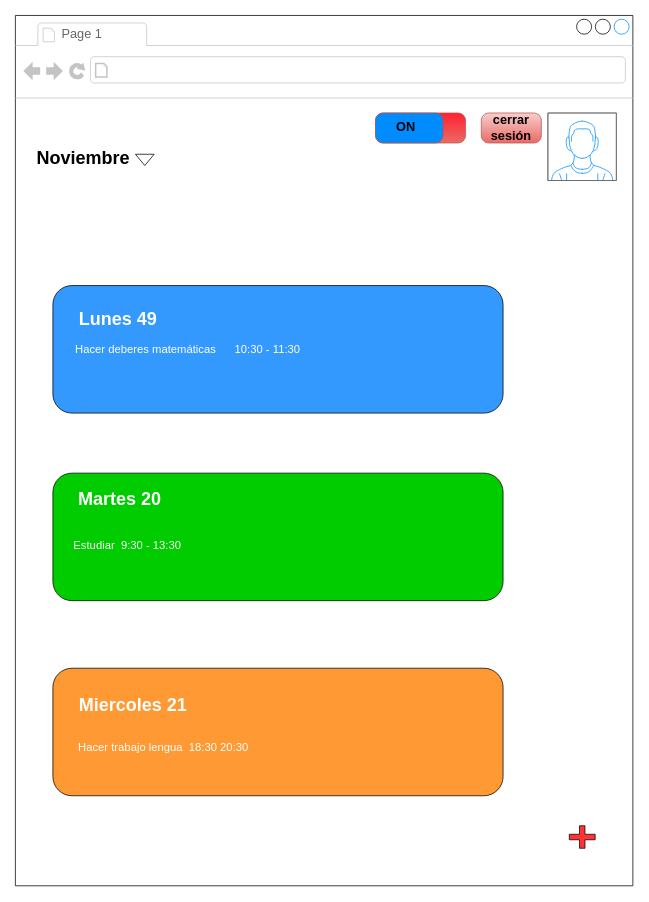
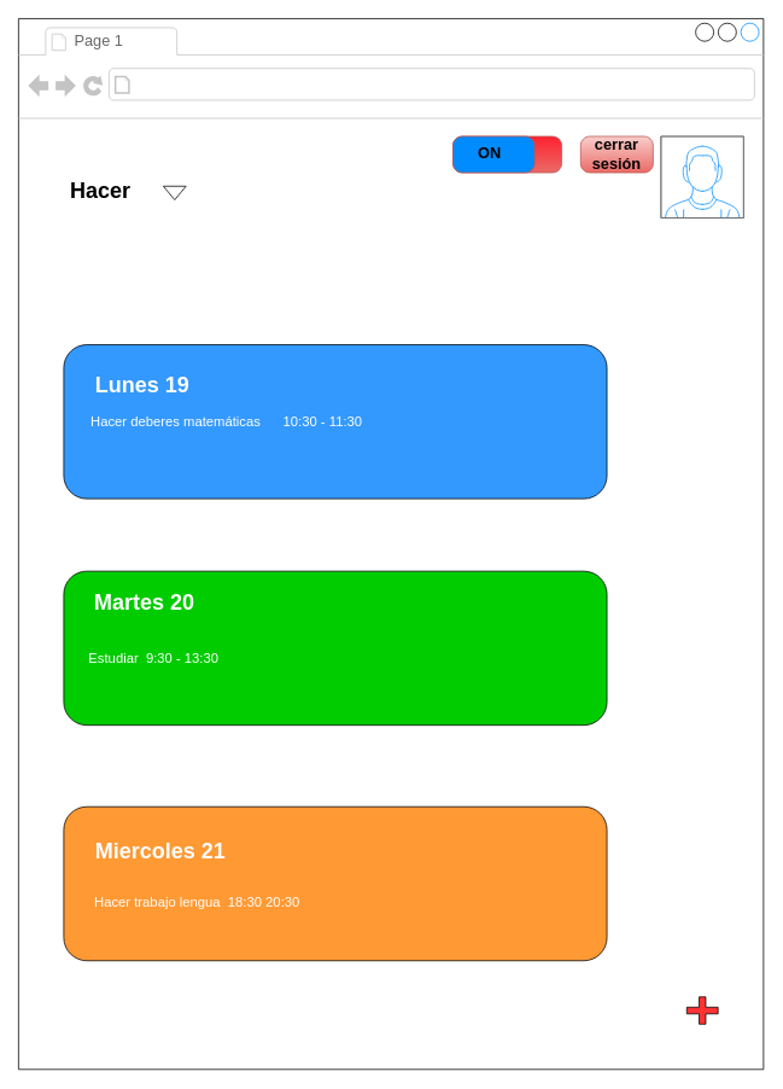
  <mxCell id="0" />
  <mxCell id="1" parent="0" />
  <mxCell id="2" value="" style="strokeWidth=1;shadow=0;dashed=0;align=center;html=1;shape=mxgraph.mockup.containers.browserWindow;rSize=0;strokeColor2=#008cff;strokeColor3=#c4c4c4;mainText=,;recursiveResize=0;" vertex="1" parent="1"><mxGeometry x="20" y="20" width="823" height="1160" as="geometry" /></mxCell>
  <mxCell id="3" value="Page 1" style="strokeWidth=1;shadow=0;dashed=0;align=center;html=1;shape=mxgraph.mockup.containers.anchor;fontSize=17;fontColor=#666666;align=left;" vertex="1" parent="2"><mxGeometry x="60" y="12" width="110" height="26" as="geometry" /></mxCell>
  <mxCell id="4" value="" style="verticalLabelPosition=bottom;shadow=0;dashed=0;align=center;html=1;verticalAlign=top;strokeWidth=1;shape=mxgraph.mockup.containers.userMale;strokeColor=#666666;strokeColor2=#008cff;" vertex="1" parent="2"><mxGeometry x="710" y="130" width="91" height="90" as="geometry" /></mxCell>
  <mxCell id="5" value="cerrar sesión" style="strokeWidth=1;shadow=0;dashed=0;align=center;html=1;shape=mxgraph.mockup.buttons.button;mainText=;buttonStyle=round;fontSize=17;fontStyle=1;fillColor=#f8cecc;whiteSpace=wrap;gradientColor=#ea6b66;strokeColor=#b85450;" vertex="1" parent="2"><mxGeometry x="621" y="130" width="80" height="40" as="geometry" /></mxCell>
  <mxCell id="6" value="ON" style="strokeWidth=1;shadow=0;dashed=0;align=center;html=1;shape=mxgraph.mockup.buttons.onOffButton;gradientColor=#ea6b66;strokeColor=#b85450;buttonState=on;fillColor2=#008cff;fontSize=17;mainText=;spacingRight=40;fontStyle=1;fillColor=#FF2130;" vertex="1" parent="2"><mxGeometry x="480" y="130" width="120" height="40" as="geometry" /></mxCell>
- <mxCell id="7" value="Noviembre" style="text;strokeColor=none;fillColor=none;html=1;fontSize=24;fontStyle=1;verticalAlign=middle;align=center;" vertex="1" parent="2"><mxGeometry x="10" y="170" width="160" height="40" as="geometry" /></mxCell>
+ <mxCell id="7" value="Hacer" style="text;strokeColor=none;fillColor=none;html=1;fontSize=24;fontStyle=1;verticalAlign=middle;align=center;" vertex="1" parent="2"><mxGeometry x="10" y="170" width="160" height="40" as="geometry" /></mxCell>
  <mxCell id="8" value="" style="triangle;whiteSpace=wrap;html=1;rotation=90;" vertex="1" parent="2"><mxGeometry x="165" y="180" width="15" height="25" as="geometry" /></mxCell>
  <mxCell id="9" value="" style="rounded=1;whiteSpace=wrap;html=1;fillColor=#3399FF;" vertex="1" parent="2"><mxGeometry x="50" y="360" width="600" height="170" as="geometry" /></mxCell>
  <mxCell id="10" value="" style="rounded=1;whiteSpace=wrap;html=1;fillColor=#00CC00;" vertex="1" parent="2"><mxGeometry x="50" y="610" width="600" height="170" as="geometry" /></mxCell>
  <mxCell id="11" value="" style="rounded=1;whiteSpace=wrap;html=1;fillColor=#FF9933;" vertex="1" parent="2"><mxGeometry x="50" y="870" width="600" height="170" as="geometry" /></mxCell>
  <mxCell id="12" value="" style="shape=cross;whiteSpace=wrap;html=1;fillColor=#FF3333;size=0.244;" vertex="1" parent="2"><mxGeometry x="738.25" y="1080" width="34.5" height="30" as="geometry" /></mxCell>
- <mxCell id="13" value="&lt;h1&gt;&lt;font color=&quot;#FFFFFF&quot;&gt;Lunes 49&lt;br&gt;&lt;/font&gt;&lt;/h1&gt;" style="text;html=1;strokeColor=none;fillColor=none;spacing=5;spacingTop=-20;whiteSpace=wrap;overflow=hidden;rounded=0;" vertex="1" parent="2"><mxGeometry x="80" y="385" width="180" height="45" as="geometry" /></mxCell>
+ <mxCell id="13" value="&lt;h1&gt;&lt;font color=&quot;#FFFFFF&quot;&gt;Lunes 19&lt;br&gt;&lt;/font&gt;&lt;/h1&gt;" style="text;html=1;strokeColor=none;fillColor=none;spacing=5;spacingTop=-20;whiteSpace=wrap;overflow=hidden;rounded=0;" vertex="1" parent="2"><mxGeometry x="80" y="385" width="180" height="45" as="geometry" /></mxCell>
  <mxCell id="14" value="&lt;h1&gt;&lt;font color=&quot;#FFFFFF&quot;&gt;Martes 20&lt;br&gt;&lt;/font&gt;&lt;/h1&gt;&lt;p&gt;&lt;br&gt;&lt;/p&gt;" style="text;html=1;strokeColor=none;fillColor=none;spacing=5;spacingTop=-20;whiteSpace=wrap;overflow=hidden;rounded=0;" vertex="1" parent="2"><mxGeometry x="79" y="625" width="171" height="35" as="geometry" /></mxCell>
  <mxCell id="15" value="&lt;h1&gt;&lt;font color=&quot;#FFFFFF&quot;&gt;Miercoles 21&lt;br&gt;&lt;/font&gt;&lt;/h1&gt;&lt;p&gt;&lt;br&gt;&lt;/p&gt;" style="text;html=1;strokeColor=none;fillColor=none;spacing=5;spacingTop=-20;whiteSpace=wrap;overflow=hidden;rounded=0;" vertex="1" parent="2"><mxGeometry x="80" y="900" width="170" height="40" as="geometry" /></mxCell>
  <mxCell id="16" value="Hacer deberes matemáticas&amp;nbsp;&amp;nbsp;&amp;nbsp;&amp;nbsp;&amp;nbsp; 10:30 - 11:30" style="text;html=1;strokeColor=none;fillColor=none;align=center;verticalAlign=middle;whiteSpace=wrap;rounded=0;fontSize=15;fontColor=#FFFFFF;" vertex="1" parent="2"><mxGeometry x="70" y="430" width="320" height="30" as="geometry" /></mxCell>
  <mxCell id="17" value="Estudiar&amp;nbsp; 9:30 - 13:30" style="text;html=1;strokeColor=none;fillColor=none;align=center;verticalAlign=middle;whiteSpace=wrap;rounded=0;fontSize=15;fontColor=#FFFFFF;" vertex="1" parent="2"><mxGeometry x="39" y="690" width="221" height="30" as="geometry" /></mxCell>
  <mxCell id="18" value="Hacer trabajo lengua&amp;nbsp; 18:30 20:30" style="text;html=1;strokeColor=none;fillColor=none;align=center;verticalAlign=middle;whiteSpace=wrap;rounded=0;fontSize=15;fontColor=#FFFFFF;" vertex="1" parent="2"><mxGeometry x="70" y="960" width="255" height="30" as="geometry" /></mxCell>
